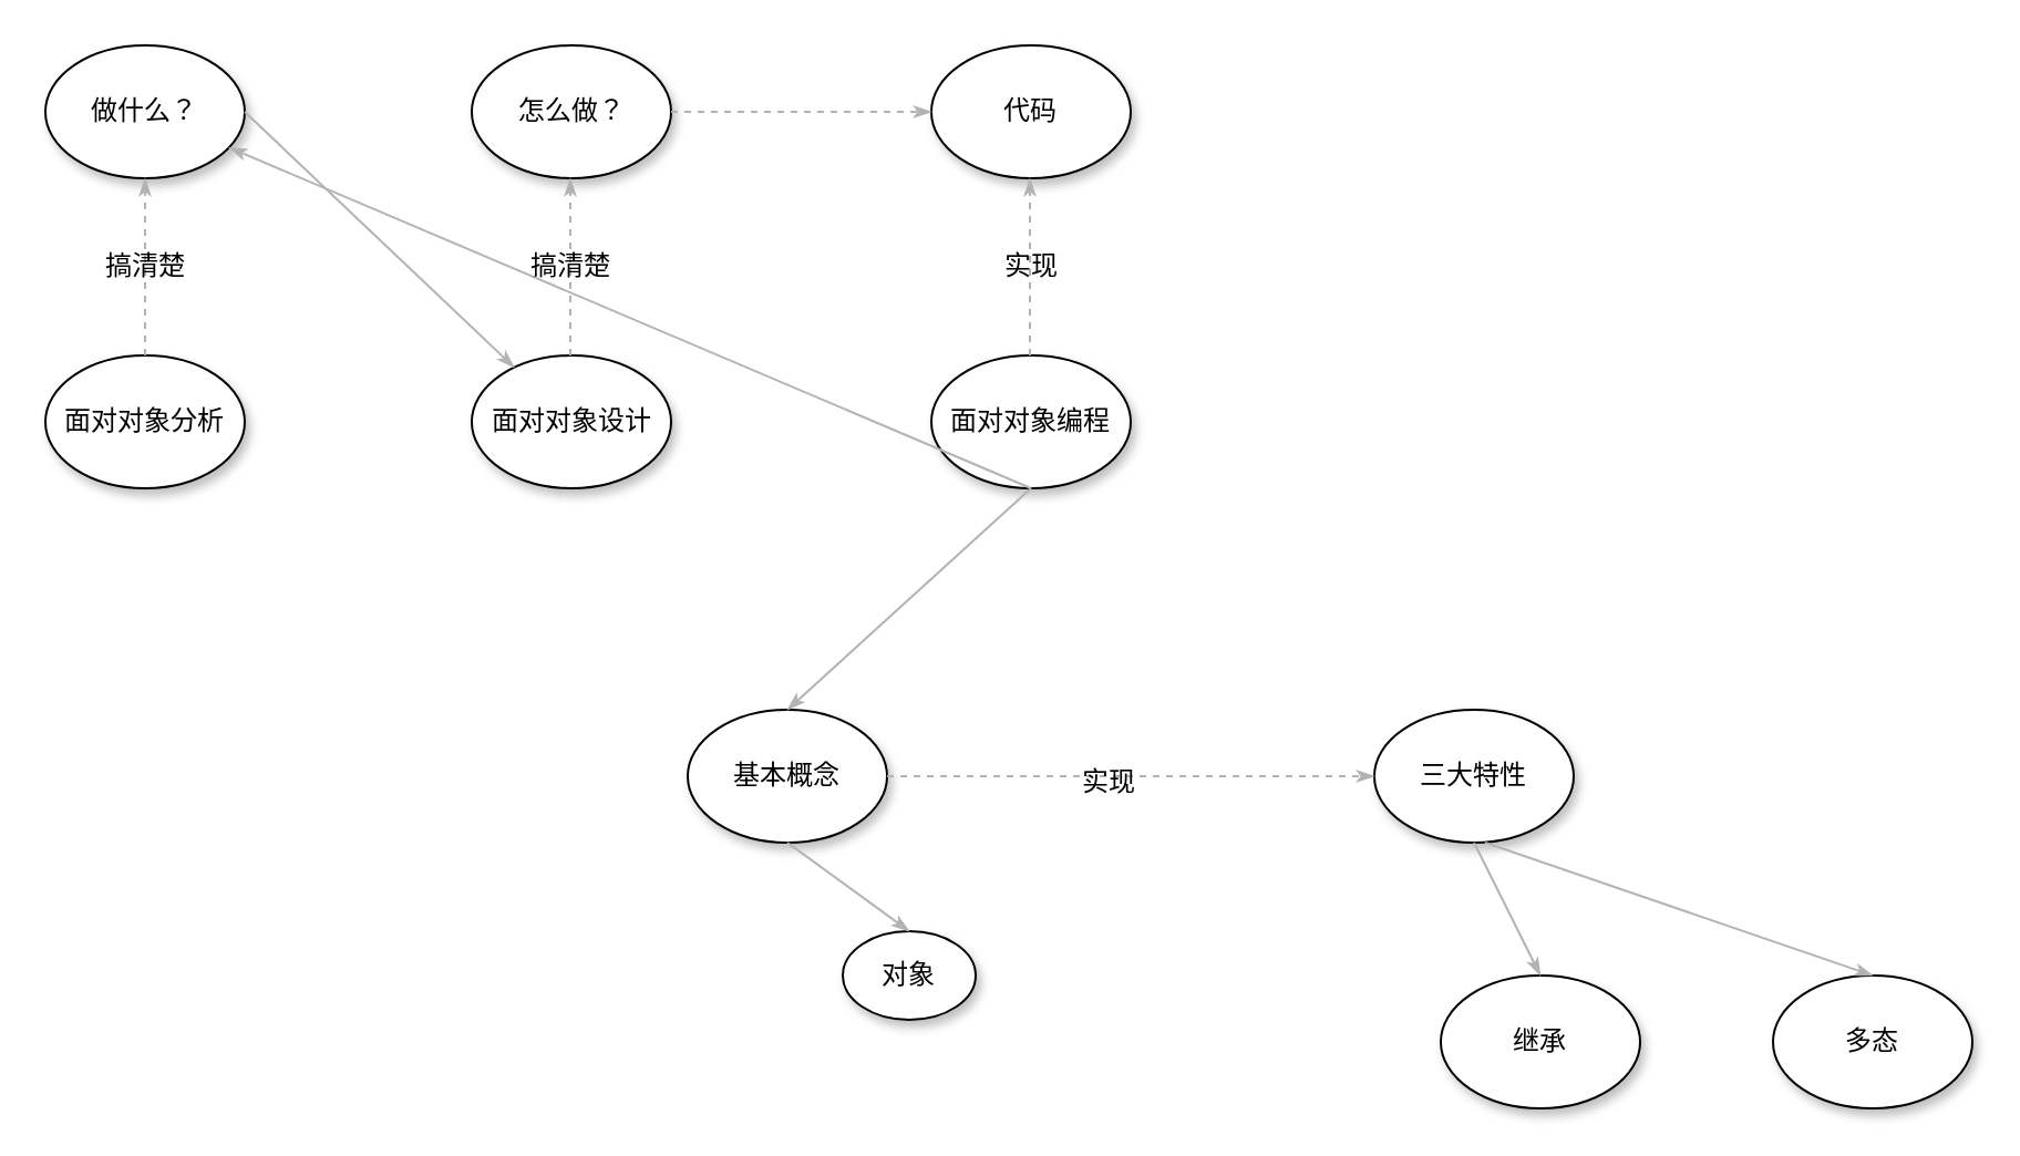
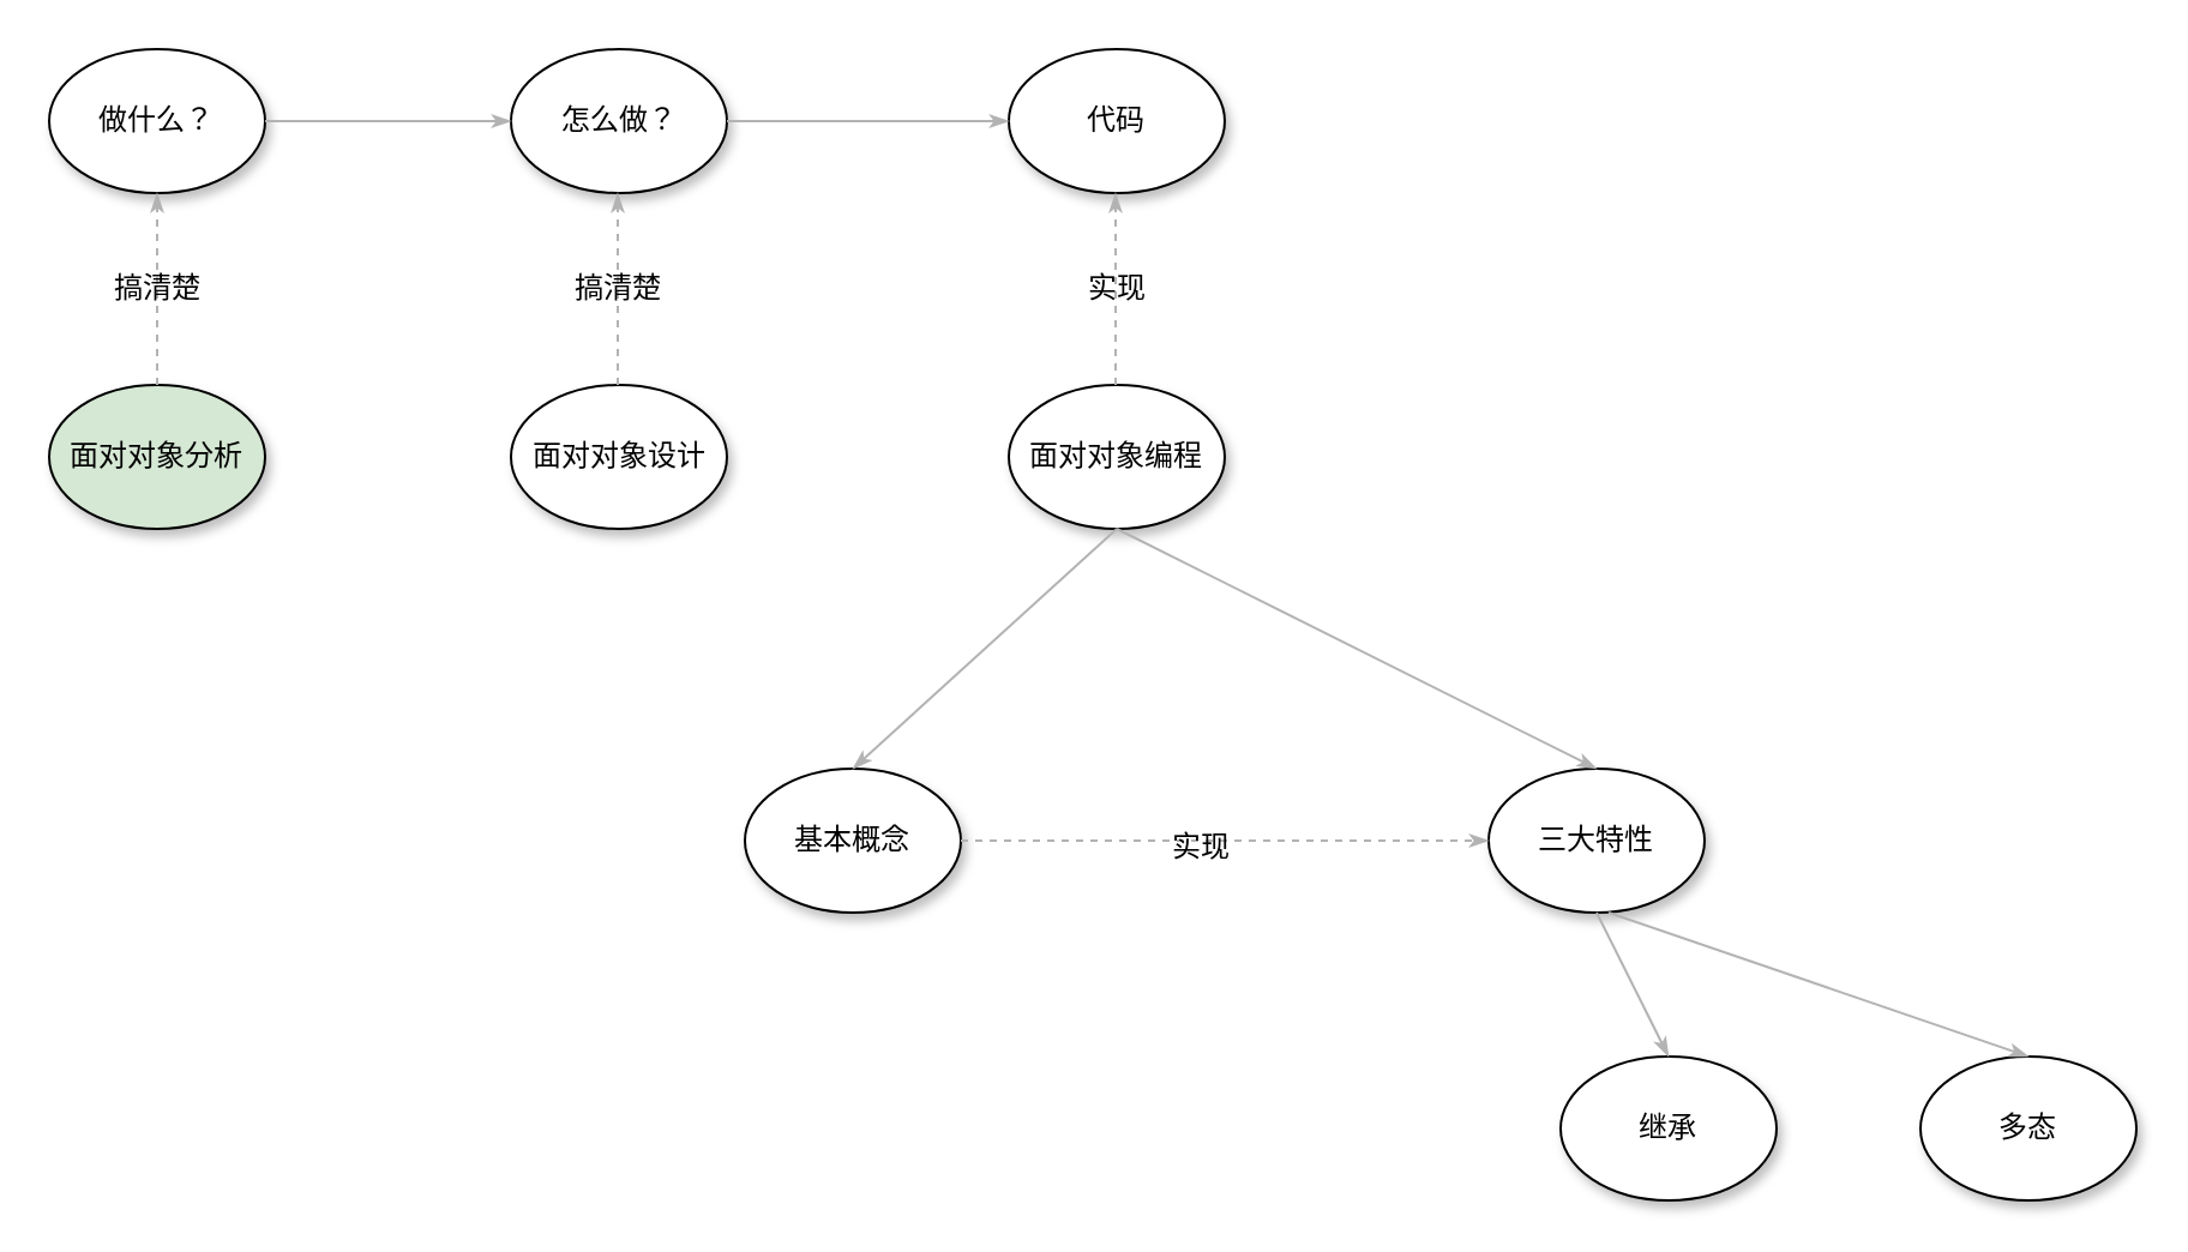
  <mxCell id="0" />
  <mxCell id="1" parent="0" />
- <mxCell id="2" value="面对对象分析" style="ellipse;whiteSpace=wrap;html=1;rounded=0;shadow=1;comic=0;labelBackgroundColor=none;strokeWidth=1;fontFamily=Verdana;fontSize=12;align=center;" vertex="1" parent="1"><mxGeometry x="20" y="160" width="90" height="60" as="geometry" /></mxCell>
+ <mxCell id="2" value="面对对象分析" style="ellipse;whiteSpace=wrap;html=1;rounded=0;shadow=1;comic=0;labelBackgroundColor=none;strokeWidth=1;fontFamily=Verdana;fontSize=12;align=center;fillColor=#d5e8d4;" vertex="1" parent="1"><mxGeometry x="20" y="160" width="90" height="60" as="geometry" /></mxCell>
  <mxCell id="3" value="面对对象设计" style="ellipse;whiteSpace=wrap;html=1;rounded=0;shadow=1;comic=0;labelBackgroundColor=none;strokeWidth=1;fontFamily=Verdana;fontSize=12;align=center;" vertex="1" parent="1"><mxGeometry x="212.5" y="160" width="90" height="60" as="geometry" /></mxCell>
  <mxCell id="4" value="面对对象编程" style="ellipse;whiteSpace=wrap;html=1;rounded=0;shadow=1;comic=0;labelBackgroundColor=none;strokeWidth=1;fontFamily=Verdana;fontSize=12;align=center;" vertex="1" parent="1"><mxGeometry x="420" y="160" width="90" height="60" as="geometry" /></mxCell>
  <mxCell id="5" value="做什么？" style="ellipse;whiteSpace=wrap;html=1;rounded=0;shadow=1;comic=0;labelBackgroundColor=none;strokeWidth=1;fontFamily=Verdana;fontSize=12;align=center;" vertex="1" parent="1"><mxGeometry x="20" y="20" width="90" height="60" as="geometry" /></mxCell>
  <mxCell id="6" value="怎么做？" style="ellipse;whiteSpace=wrap;html=1;rounded=0;shadow=1;comic=0;labelBackgroundColor=none;strokeWidth=1;fontFamily=Verdana;fontSize=12;align=center;" vertex="1" parent="1"><mxGeometry x="212.5" y="20" width="90" height="60" as="geometry" /></mxCell>
  <mxCell id="7" value="搞清楚" style="edgeStyle=none;rounded=1;html=1;labelBackgroundColor=none;startArrow=none;startFill=0;startSize=5;endArrow=classicThin;endFill=1;endSize=5;jettySize=auto;orthogonalLoop=1;strokeColor=#B3B3B3;strokeWidth=1;fontFamily=Verdana;fontSize=12;exitX=0.5;exitY=0;exitDx=0;exitDy=0;entryX=0.5;entryY=1;entryDx=0;entryDy=0;dashed=1;" edge="1" parent="1" source="2" target="5"><mxGeometry relative="1" as="geometry"><mxPoint x="159.615" y="-171.341" as="sourcePoint" /><mxPoint x="232.917" y="-28.667" as="targetPoint" /></mxGeometry></mxCell>
  <mxCell id="8" value="搞清楚" style="edgeStyle=none;rounded=1;html=1;labelBackgroundColor=none;startArrow=none;startFill=0;startSize=5;endArrow=classicThin;endFill=1;endSize=5;jettySize=auto;orthogonalLoop=1;strokeColor=#B3B3B3;strokeWidth=1;fontFamily=Verdana;fontSize=12;exitX=0.5;exitY=0;exitDx=0;exitDy=0;entryX=0.5;entryY=1;entryDx=0;entryDy=0;dashed=1;" edge="1" parent="1"><mxGeometry relative="1" as="geometry"><mxPoint x="257" y="160" as="sourcePoint" /><mxPoint x="257" y="80" as="targetPoint" /></mxGeometry></mxCell>
  <mxCell id="9" value="代码" style="ellipse;whiteSpace=wrap;html=1;rounded=0;shadow=1;comic=0;labelBackgroundColor=none;strokeWidth=1;fontFamily=Verdana;fontSize=12;align=center;" vertex="1" parent="1"><mxGeometry x="420" y="20" width="90" height="60" as="geometry" /></mxCell>
  <mxCell id="10" value="实现" style="edgeStyle=none;rounded=1;html=1;labelBackgroundColor=none;startArrow=none;startFill=0;startSize=5;endArrow=classicThin;endFill=1;endSize=5;jettySize=auto;orthogonalLoop=1;strokeColor=#B3B3B3;strokeWidth=1;fontFamily=Verdana;fontSize=12;exitX=0.5;exitY=0;exitDx=0;exitDy=0;entryX=0.5;entryY=1;entryDx=0;entryDy=0;dashed=1;" edge="1" parent="1"><mxGeometry relative="1" as="geometry"><mxPoint x="464.5" y="160" as="sourcePoint" /><mxPoint x="464.5" y="80" as="targetPoint" /></mxGeometry></mxCell>
- <mxCell id="11" value="" style="edgeStyle=none;rounded=1;html=1;labelBackgroundColor=none;startArrow=none;startFill=0;startSize=5;endArrow=classicThin;endFill=1;endSize=5;jettySize=auto;orthogonalLoop=1;strokeColor=#B3B3B3;strokeWidth=1;fontFamily=Verdana;fontSize=12;exitX=1;exitY=0.5;exitDx=0;exitDy=0;" edge="1" parent="1" source="5" target="3"><mxGeometry relative="1" as="geometry"><mxPoint x="160" y="50" as="sourcePoint" /><mxPoint x="160" y="150" as="targetPoint" /></mxGeometry></mxCell>
- <mxCell id="12" value="" style="edgeStyle=none;rounded=1;html=1;labelBackgroundColor=none;startArrow=none;startFill=0;startSize=5;endArrow=classicThin;endFill=1;endSize=5;jettySize=auto;orthogonalLoop=1;strokeColor=#B3B3B3;strokeWidth=1;fontFamily=Verdana;fontSize=12;entryX=0;entryY=0.5;entryDx=0;entryDy=0;exitX=1;exitY=0.5;exitDx=0;exitDy=0;dashed=1;" edge="1" parent="1" source="6" target="9"><mxGeometry relative="1" as="geometry"><mxPoint x="310" y="50" as="sourcePoint" /><mxPoint x="402.5" y="49.5" as="targetPoint" /></mxGeometry></mxCell>
+ <mxCell id="11" value="" style="edgeStyle=none;rounded=1;html=1;labelBackgroundColor=none;startArrow=none;startFill=0;startSize=5;endArrow=classicThin;endFill=1;endSize=5;jettySize=auto;orthogonalLoop=1;strokeColor=#B3B3B3;strokeWidth=1;fontFamily=Verdana;fontSize=12;exitX=1;exitY=0.5;exitDx=0;exitDy=0;entryX=0;entryY=0.5;entryDx=0;entryDy=0;" edge="1" parent="1" source="5" target="6"><mxGeometry relative="1" as="geometry"><mxPoint x="160" y="50" as="sourcePoint" /><mxPoint x="160" y="150" as="targetPoint" /></mxGeometry></mxCell>
+ <mxCell id="12" value="" style="edgeStyle=none;rounded=1;html=1;labelBackgroundColor=none;startArrow=none;startFill=0;startSize=5;endArrow=classicThin;endFill=1;endSize=5;jettySize=auto;orthogonalLoop=1;strokeColor=#B3B3B3;strokeWidth=1;fontFamily=Verdana;fontSize=12;entryX=0;entryY=0.5;entryDx=0;entryDy=0;exitX=1;exitY=0.5;exitDx=0;exitDy=0;" edge="1" parent="1" source="6" target="9"><mxGeometry relative="1" as="geometry"><mxPoint x="310" y="50" as="sourcePoint" /><mxPoint x="402.5" y="49.5" as="targetPoint" /></mxGeometry></mxCell>
  <mxCell id="13" value="基本概念" style="ellipse;whiteSpace=wrap;html=1;rounded=0;shadow=1;comic=0;labelBackgroundColor=none;strokeWidth=1;fontFamily=Verdana;fontSize=12;align=center;" vertex="1" parent="1"><mxGeometry x="310" y="320" width="90" height="60" as="geometry" /></mxCell>
  <mxCell id="14" value="三大特性" style="ellipse;whiteSpace=wrap;html=1;rounded=0;shadow=1;comic=0;labelBackgroundColor=none;strokeWidth=1;fontFamily=Verdana;fontSize=12;align=center;" vertex="1" parent="1"><mxGeometry x="620" y="320" width="90" height="60" as="geometry" /></mxCell>
- <mxCell id="15" value="对象" style="ellipse;whiteSpace=wrap;html=1;rounded=0;shadow=1;comic=0;labelBackgroundColor=none;strokeWidth=1;fontFamily=Verdana;fontSize=12;align=center;" vertex="1" parent="1"><mxGeometry x="380" y="420" width="60" height="40" as="geometry" /></mxCell>
- <mxCell id="16" value="" style="edgeStyle=none;rounded=1;html=1;labelBackgroundColor=none;startArrow=none;startFill=0;startSize=5;endArrow=classicThin;endFill=1;endSize=5;jettySize=auto;orthogonalLoop=1;strokeColor=#B3B3B3;strokeWidth=1;fontFamily=Verdana;fontSize=12;entryX=0.5;entryY=0;entryDx=0;entryDy=0;exitX=0.5;exitY=1;exitDx=0;exitDy=0;" edge="1" parent="1" source="13" target="15"><mxGeometry relative="1" as="geometry"><mxPoint x="350" y="380" as="sourcePoint" /><mxPoint x="317.565" y="433.786" as="targetPoint" /></mxGeometry></mxCell>
  <mxCell id="17" value="" style="edgeStyle=none;rounded=1;html=1;labelBackgroundColor=none;startArrow=none;startFill=0;startSize=5;endArrow=classicThin;endFill=1;endSize=5;jettySize=auto;orthogonalLoop=1;strokeColor=#B3B3B3;strokeWidth=1;fontFamily=Verdana;fontSize=12;entryX=0.5;entryY=0;entryDx=0;entryDy=0;exitX=0.5;exitY=1;exitDx=0;exitDy=0;" edge="1" parent="1" source="4" target="13"><mxGeometry relative="1" as="geometry"><mxPoint x="312.5" y="60" as="sourcePoint" /><mxPoint x="430" y="60" as="targetPoint" /></mxGeometry></mxCell>
- <mxCell id="18" value="" style="edgeStyle=none;rounded=1;html=1;labelBackgroundColor=none;startArrow=none;startFill=0;startSize=5;endArrow=classicThin;endFill=1;endSize=5;jettySize=auto;orthogonalLoop=1;strokeColor=#B3B3B3;strokeWidth=1;fontFamily=Verdana;fontSize=12;exitX=0.5;exitY=1;exitDx=0;exitDy=0;" edge="1" parent="1" source="4" target="5"><mxGeometry relative="1" as="geometry"><mxPoint x="475" y="230" as="sourcePoint" /><mxPoint x="365" y="330" as="targetPoint" /></mxGeometry></mxCell>
+ <mxCell id="18" value="" style="edgeStyle=none;rounded=1;html=1;labelBackgroundColor=none;startArrow=none;startFill=0;startSize=5;endArrow=classicThin;endFill=1;endSize=5;jettySize=auto;orthogonalLoop=1;strokeColor=#B3B3B3;strokeWidth=1;fontFamily=Verdana;fontSize=12;entryX=0.5;entryY=0;entryDx=0;entryDy=0;exitX=0.5;exitY=1;exitDx=0;exitDy=0;" edge="1" parent="1" source="4" target="14"><mxGeometry relative="1" as="geometry"><mxPoint x="475" y="230" as="sourcePoint" /><mxPoint x="365" y="330" as="targetPoint" /></mxGeometry></mxCell>
  <mxCell id="19" value="继承" style="ellipse;whiteSpace=wrap;html=1;rounded=0;shadow=1;comic=0;labelBackgroundColor=none;strokeWidth=1;fontFamily=Verdana;fontSize=12;align=center;" vertex="1" parent="1"><mxGeometry x="650" y="440" width="90" height="60" as="geometry" /></mxCell>
  <mxCell id="20" value="多态" style="ellipse;whiteSpace=wrap;html=1;rounded=0;shadow=1;comic=0;labelBackgroundColor=none;strokeWidth=1;fontFamily=Verdana;fontSize=12;align=center;" vertex="1" parent="1"><mxGeometry x="800" y="440" width="90" height="60" as="geometry" /></mxCell>
  <mxCell id="21" value="" style="edgeStyle=none;rounded=1;html=1;labelBackgroundColor=none;startArrow=none;startFill=0;startSize=5;endArrow=classicThin;endFill=1;endSize=5;jettySize=auto;orthogonalLoop=1;strokeColor=#B3B3B3;strokeWidth=1;fontFamily=Verdana;fontSize=12;entryX=0.5;entryY=0;entryDx=0;entryDy=0;exitX=0.5;exitY=1;exitDx=0;exitDy=0;" edge="1" parent="1" source="14" target="19"><mxGeometry relative="1" as="geometry"><mxPoint x="675" y="390" as="sourcePoint" /><mxPoint x="575" y="450" as="targetPoint" /></mxGeometry></mxCell>
  <mxCell id="22" value="" style="edgeStyle=none;rounded=1;html=1;labelBackgroundColor=none;startArrow=none;startFill=0;startSize=5;endArrow=classicThin;endFill=1;endSize=5;jettySize=auto;orthogonalLoop=1;strokeColor=#B3B3B3;strokeWidth=1;fontFamily=Verdana;fontSize=12;entryX=0.5;entryY=0;entryDx=0;entryDy=0;" edge="1" parent="1" target="20"><mxGeometry relative="1" as="geometry"><mxPoint x="670" y="380" as="sourcePoint" /><mxPoint x="585" y="460" as="targetPoint" /></mxGeometry></mxCell>
  <mxCell id="23" value="" style="edgeStyle=none;rounded=1;html=1;labelBackgroundColor=none;startArrow=none;startFill=0;startSize=5;endArrow=classicThin;endFill=1;endSize=5;jettySize=auto;orthogonalLoop=1;strokeColor=#B3B3B3;strokeWidth=1;fontFamily=Verdana;fontSize=12;entryX=0;entryY=0.5;entryDx=0;entryDy=0;exitX=1;exitY=0.5;exitDx=0;exitDy=0;dashed=1;" edge="1" parent="1" source="13" target="14"><mxGeometry relative="1" as="geometry"><mxPoint x="312.5" y="60" as="sourcePoint" /><mxPoint x="430" y="60" as="targetPoint" /></mxGeometry></mxCell>
  <mxCell id="24" value="实现" style="text;html=1;align=center;verticalAlign=middle;resizable=0;points=[];" vertex="1" connectable="0" parent="23"><mxGeometry x="-0.1" y="-2" relative="1" as="geometry"><mxPoint as="offset" /></mxGeometry></mxCell>
